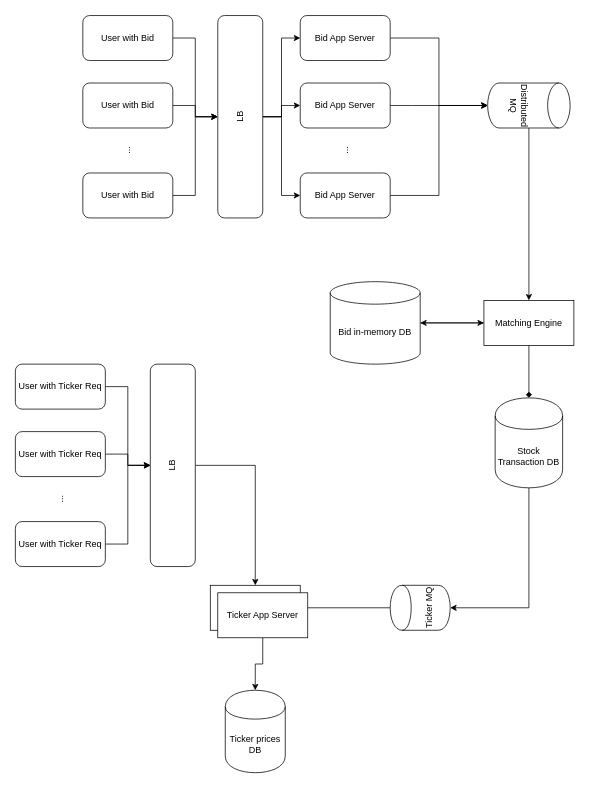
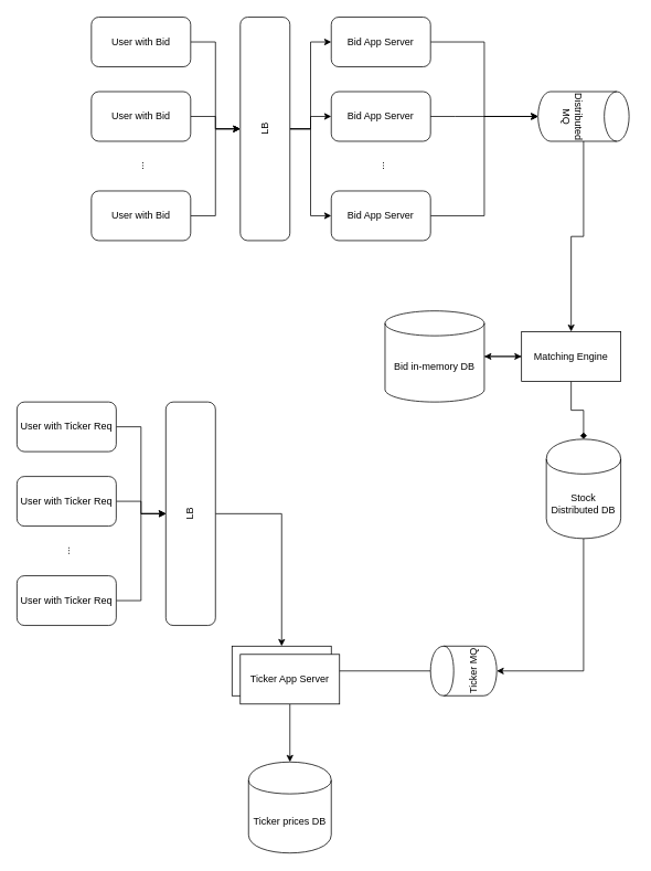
  <mxCell id="0" />
  <mxCell id="1" parent="0" />
  <mxCell id="2" value="" style="edgeStyle=orthogonalEdgeStyle;rounded=0;orthogonalLoop=1;jettySize=auto;html=1;" parent="1" source="3" target="12" edge="1"><mxGeometry relative="1" as="geometry" /></mxCell>
  <mxCell id="3" value="User with Bid" style="rounded=1;whiteSpace=wrap;html=1;" parent="1" vertex="1"><mxGeometry x="110" y="20" width="120" height="60" as="geometry" /></mxCell>
  <mxCell id="4" style="edgeStyle=orthogonalEdgeStyle;rounded=0;orthogonalLoop=1;jettySize=auto;html=1;entryX=0.5;entryY=0;entryDx=0;entryDy=0;" parent="1" source="5" target="12" edge="1"><mxGeometry relative="1" as="geometry" /></mxCell>
  <mxCell id="5" value="User with Bid" style="rounded=1;whiteSpace=wrap;html=1;" parent="1" vertex="1"><mxGeometry x="110" y="110" width="120" height="60" as="geometry" /></mxCell>
  <mxCell id="6" style="edgeStyle=orthogonalEdgeStyle;rounded=0;orthogonalLoop=1;jettySize=auto;html=1;entryX=0.5;entryY=0;entryDx=0;entryDy=0;" parent="1" source="7" target="12" edge="1"><mxGeometry relative="1" as="geometry" /></mxCell>
  <mxCell id="7" value="User with Bid" style="rounded=1;whiteSpace=wrap;html=1;" parent="1" vertex="1"><mxGeometry x="110" y="230" width="120" height="60" as="geometry" /></mxCell>
  <mxCell id="8" value="..." style="text;html=1;strokeColor=none;fillColor=none;align=center;verticalAlign=middle;whiteSpace=wrap;rounded=0;rotation=-90;" parent="1" vertex="1"><mxGeometry x="150" y="190" width="40" height="20" as="geometry" /></mxCell>
  <mxCell id="9" style="edgeStyle=orthogonalEdgeStyle;rounded=0;orthogonalLoop=1;jettySize=auto;html=1;entryX=0;entryY=0.5;entryDx=0;entryDy=0;" parent="1" source="12" target="14" edge="1"><mxGeometry relative="1" as="geometry" /></mxCell>
  <mxCell id="10" style="edgeStyle=orthogonalEdgeStyle;rounded=0;orthogonalLoop=1;jettySize=auto;html=1;entryX=0;entryY=0.5;entryDx=0;entryDy=0;" parent="1" source="12" target="15" edge="1"><mxGeometry relative="1" as="geometry" /></mxCell>
  <mxCell id="11" style="edgeStyle=orthogonalEdgeStyle;rounded=0;orthogonalLoop=1;jettySize=auto;html=1;entryX=0;entryY=0.5;entryDx=0;entryDy=0;" parent="1" source="12" target="17" edge="1"><mxGeometry relative="1" as="geometry" /></mxCell>
  <mxCell id="12" value="LB" style="rounded=1;whiteSpace=wrap;html=1;rotation=-90;" parent="1" vertex="1"><mxGeometry x="185" y="125" width="270" height="60" as="geometry" /></mxCell>
  <mxCell id="13" style="edgeStyle=orthogonalEdgeStyle;rounded=0;orthogonalLoop=1;jettySize=auto;html=1;entryX=0.5;entryY=1;entryDx=0;entryDy=0;entryPerimeter=0;" parent="1" source="14" target="21" edge="1"><mxGeometry relative="1" as="geometry" /></mxCell>
  <mxCell id="14" value="Bid App Server" style="rounded=1;whiteSpace=wrap;html=1;" parent="1" vertex="1"><mxGeometry x="400" y="20" width="120" height="60" as="geometry" /></mxCell>
  <mxCell id="15" value="Bid App Server" style="rounded=1;whiteSpace=wrap;html=1;" parent="1" vertex="1"><mxGeometry x="400" y="110" width="120" height="60" as="geometry" /></mxCell>
  <mxCell id="16" style="edgeStyle=orthogonalEdgeStyle;rounded=0;orthogonalLoop=1;jettySize=auto;html=1;" parent="1" source="17" edge="1"><mxGeometry relative="1" as="geometry"><mxPoint x="650" y="140" as="targetPoint" /><Array as="points"><mxPoint x="585" y="260" /><mxPoint x="585" y="140" /></Array></mxGeometry></mxCell>
  <mxCell id="17" value="Bid App Server" style="rounded=1;whiteSpace=wrap;html=1;" parent="1" vertex="1"><mxGeometry x="400" y="230" width="120" height="60" as="geometry" /></mxCell>
  <mxCell id="18" value="..." style="text;html=1;strokeColor=none;fillColor=none;align=center;verticalAlign=middle;whiteSpace=wrap;rounded=0;rotation=-90;" parent="1" vertex="1"><mxGeometry x="440" y="190" width="40" height="20" as="geometry" /></mxCell>
  <mxCell id="19" style="edgeStyle=orthogonalEdgeStyle;rounded=0;orthogonalLoop=1;jettySize=auto;html=1;" parent="1" target="21" edge="1"><mxGeometry relative="1" as="geometry"><mxPoint x="520" y="140" as="sourcePoint" /><mxPoint x="575" y="155" as="targetPoint" /><Array as="points"><mxPoint x="550" y="140" /><mxPoint x="550" y="140" /></Array></mxGeometry></mxCell>
  <mxCell id="20" value="" style="edgeStyle=orthogonalEdgeStyle;rounded=0;orthogonalLoop=1;jettySize=auto;html=1;" parent="1" source="21" target="24" edge="1"><mxGeometry relative="1" as="geometry" /></mxCell>
  <mxCell id="21" value="Distributed MQ" style="shape=cylinder3;whiteSpace=wrap;html=1;boundedLbl=1;backgroundOutline=1;size=15;rotation=90;" parent="1" vertex="1"><mxGeometry x="675" y="85" width="60" height="110" as="geometry" /></mxCell>
  <mxCell id="22" style="edgeStyle=orthogonalEdgeStyle;rounded=0;orthogonalLoop=1;jettySize=auto;html=1;" parent="1" source="24" target="26" edge="1"><mxGeometry relative="1" as="geometry" /></mxCell>
  <mxCell id="23" value="" style="edgeStyle=orthogonalEdgeStyle;rounded=0;orthogonalLoop=1;jettySize=auto;html=1;endArrow=diamond;" parent="1" source="24" target="28" edge="1"><mxGeometry relative="1" as="geometry" /></mxCell>
- <mxCell id="24" value="Matching Engine" style="whiteSpace=wrap;html=1;" parent="1" vertex="1"><mxGeometry x="645" y="400" width="120" height="60" as="geometry" /></mxCell>
+ <mxCell id="24" value="Matching Engine" style="whiteSpace=wrap;html=1;" parent="1" vertex="1"><mxGeometry x="630" y="400" width="120" height="60" as="geometry" /></mxCell>
  <mxCell id="25" style="edgeStyle=orthogonalEdgeStyle;rounded=0;orthogonalLoop=1;jettySize=auto;html=1;entryX=0;entryY=0.5;entryDx=0;entryDy=0;" parent="1" source="26" target="24" edge="1"><mxGeometry relative="1" as="geometry" /></mxCell>
- <mxCell id="26" value="Bid in-memory DB" style="shape=cylinder3;whiteSpace=wrap;html=1;boundedLbl=1;backgroundOutline=1;size=15;" parent="1" vertex="1"><mxGeometry x="440" y="375" width="120" height="110" as="geometry" /></mxCell>
+ <mxCell id="26" value="Bid in-memory DB" style="shape=cylinder3;whiteSpace=wrap;html=1;boundedLbl=1;backgroundOutline=1;size=15;" parent="1" vertex="1"><mxGeometry x="465" y="375" width="120" height="110" as="geometry" /></mxCell>
  <mxCell id="27" value="" style="edgeStyle=orthogonalEdgeStyle;rounded=0;orthogonalLoop=1;jettySize=auto;html=1;" parent="1" source="28" target="30" edge="1"><mxGeometry relative="1" as="geometry"><Array as="points"><mxPoint x="705" y="810" /></Array></mxGeometry></mxCell>
- <mxCell id="28" value="Stock Transaction DB" style="shape=cylinder;whiteSpace=wrap;html=1;boundedLbl=1;backgroundOutline=1;" parent="1" vertex="1"><mxGeometry x="660" y="530" width="90" height="120" as="geometry" /></mxCell>
+ <mxCell id="28" value="Stock Distributed DB" style="shape=cylinder;whiteSpace=wrap;html=1;boundedLbl=1;backgroundOutline=1;" parent="1" vertex="1"><mxGeometry x="660" y="530" width="90" height="120" as="geometry" /></mxCell>
  <mxCell id="29" value="" style="edgeStyle=orthogonalEdgeStyle;rounded=0;orthogonalLoop=1;jettySize=auto;html=1;" parent="1" source="30" target="31" edge="1"><mxGeometry relative="1" as="geometry" /></mxCell>
  <mxCell id="30" value="Ticker MQ" style="shape=cylinder;whiteSpace=wrap;html=1;boundedLbl=1;backgroundOutline=1;rotation=-90;" parent="1" vertex="1"><mxGeometry x="530" y="770" width="60" height="80" as="geometry" /></mxCell>
  <mxCell id="31" value="Ticker App Server" style="whiteSpace=wrap;html=1;" parent="1" vertex="1"><mxGeometry x="280" y="780" width="120" height="60" as="geometry" /></mxCell>
  <mxCell id="32" value="" style="edgeStyle=orthogonalEdgeStyle;rounded=0;orthogonalLoop=1;jettySize=auto;html=1;" parent="1" source="33" target="40" edge="1"><mxGeometry relative="1" as="geometry" /></mxCell>
  <mxCell id="33" value="User with Ticker Req" style="rounded=1;whiteSpace=wrap;html=1;" parent="1" vertex="1"><mxGeometry x="20" y="485" width="120" height="60" as="geometry" /></mxCell>
  <mxCell id="34" style="edgeStyle=orthogonalEdgeStyle;rounded=0;orthogonalLoop=1;jettySize=auto;html=1;entryX=0.5;entryY=0;entryDx=0;entryDy=0;" parent="1" source="35" target="40" edge="1"><mxGeometry relative="1" as="geometry" /></mxCell>
  <mxCell id="35" value="User with Ticker Req" style="rounded=1;whiteSpace=wrap;html=1;" parent="1" vertex="1"><mxGeometry x="20" y="575" width="120" height="60" as="geometry" /></mxCell>
  <mxCell id="36" style="edgeStyle=orthogonalEdgeStyle;rounded=0;orthogonalLoop=1;jettySize=auto;html=1;entryX=0.5;entryY=0;entryDx=0;entryDy=0;" parent="1" source="37" target="40" edge="1"><mxGeometry relative="1" as="geometry" /></mxCell>
  <mxCell id="37" value="User with Ticker Req" style="rounded=1;whiteSpace=wrap;html=1;" parent="1" vertex="1"><mxGeometry x="20" y="695" width="120" height="60" as="geometry" /></mxCell>
  <mxCell id="38" value="..." style="text;html=1;strokeColor=none;fillColor=none;align=center;verticalAlign=middle;whiteSpace=wrap;rounded=0;rotation=-90;" parent="1" vertex="1"><mxGeometry x="60" y="655" width="40" height="20" as="geometry" /></mxCell>
  <mxCell id="39" style="edgeStyle=orthogonalEdgeStyle;rounded=0;orthogonalLoop=1;jettySize=auto;html=1;" parent="1" source="40" target="31" edge="1"><mxGeometry relative="1" as="geometry" /></mxCell>
  <mxCell id="40" value="LB" style="rounded=1;whiteSpace=wrap;html=1;rotation=-90;" parent="1" vertex="1"><mxGeometry x="95" y="590" width="270" height="60" as="geometry" /></mxCell>
  <mxCell id="41" value="" style="edgeStyle=orthogonalEdgeStyle;rounded=0;orthogonalLoop=1;jettySize=auto;html=1;" parent="1" source="42" target="43" edge="1"><mxGeometry relative="1" as="geometry" /></mxCell>
  <mxCell id="42" value="Ticker App Server" style="whiteSpace=wrap;html=1;" parent="1" vertex="1"><mxGeometry x="290" y="790" width="120" height="60" as="geometry" /></mxCell>
- <mxCell id="43" value="Ticker prices DB" style="shape=cylinder;whiteSpace=wrap;html=1;boundedLbl=1;backgroundOutline=1;" parent="1" vertex="1"><mxGeometry x="300" y="920" width="80" height="110" as="geometry" /></mxCell>
+ <mxCell id="43" value="Ticker prices DB" style="shape=cylinder;whiteSpace=wrap;html=1;boundedLbl=1;backgroundOutline=1;" parent="1" vertex="1"><mxGeometry x="300" y="920" width="100" height="110" as="geometry" /></mxCell>
